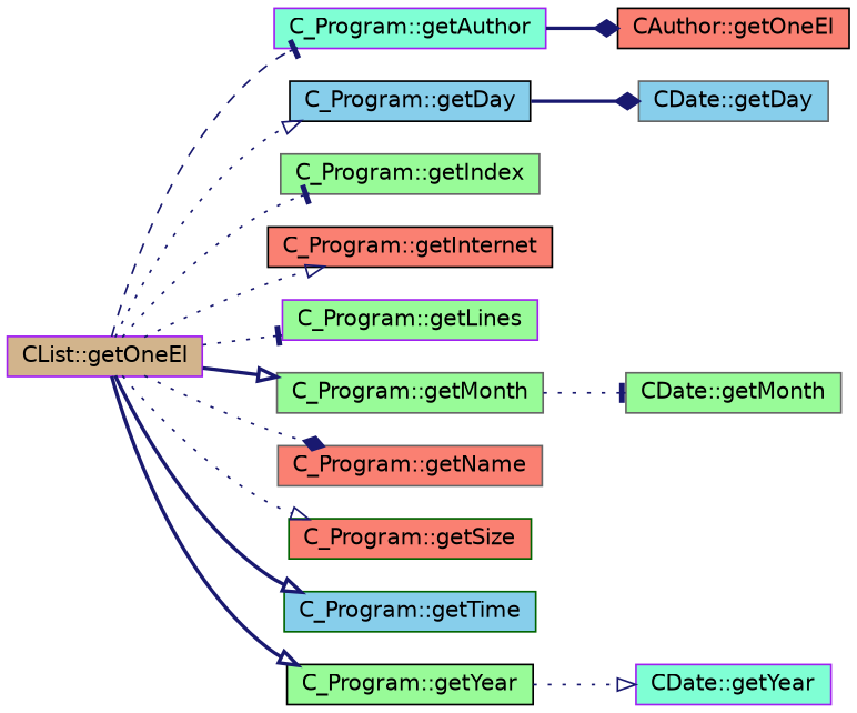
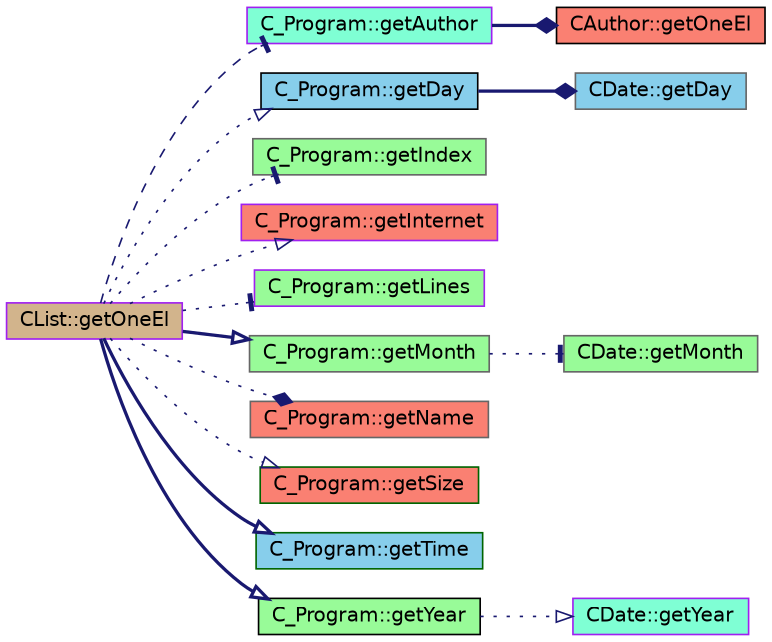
  digraph {
    rankdir=LR
    node [color=gray40 fillcolor=palegreen fontname=Helvetica fontsize=12 shape=record style=filled]
    edge [arrowhead=onormal color=midnightblue fontname=Helvetica fontsize=12 labelfontname=Helvetica labelfontsize=12 style=dotted]
    n1 [color=purple fillcolor=tan fontcolor=black height=0.2 label="CList::getOneEl" width=0.4]
    n2 [color=purple fillcolor=aquamarine height=0.2 label="C_Program::getAuthor" width=0.4]
    n3 [color=black fillcolor=skyblue height=0.2 label="C_Program::getDay" width=0.4]
    n4 [height=0.2 label="C_Program::getIndex" width=0.4]
-   n5 [color=black fillcolor=salmon height=0.2 label="C_Program::getInternet" width=0.4]
+   n5 [color=purple fillcolor=salmon height=0.2 label="C_Program::getInternet" width=0.4]
    n6 [color=purple height=0.2 label="C_Program::getLines" width=0.4]
    n7 [height=0.2 label="C_Program::getMonth" width=0.4]
    n8 [fillcolor=salmon height=0.2 label="C_Program::getName" width=0.4]
    n9 [color=darkgreen fillcolor=salmon height=0.2 label="C_Program::getSize" width=0.4]
    n10 [color=darkgreen fillcolor=skyblue height=0.2 label="C_Program::getTime" width=0.4]
    n11 [color=black height=0.2 label="C_Program::getYear" width=0.4]
    n12 [color=black fillcolor=salmon height=0.2 label="CAuthor::getOneEl" width=0.4]
    n13 [fillcolor=skyblue height=0.2 label="CDate::getDay" width=0.4]
    n14 [height=0.2 label="CDate::getMonth" width=0.4]
    n15 [color=purple fillcolor=aquamarine height=0.2 label="CDate::getYear" width=0.4]
    n1 -> n2 [arrowhead=tee style=dashed]
    n1 -> n3
    n1 -> n4 [arrowhead=tee]
    n1 -> n5
    n1 -> n6 [arrowhead=tee]
    n1 -> n7 [style=bold]
    n1 -> n8 [arrowhead=diamond]
    n1 -> n9
    n1 -> n10 [style=bold]
    n1 -> n11 [style=bold]
    n2 -> n12 [arrowhead=diamond style=bold]
    n3 -> n13 [arrowhead=diamond style=bold]
    n7 -> n14 [arrowhead=tee]
    n11 -> n15
  }
